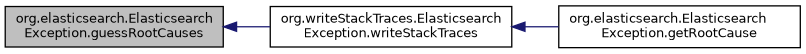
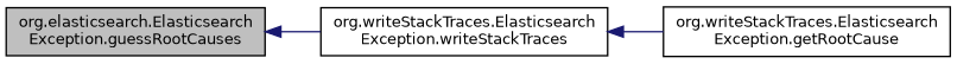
  digraph {
    rankdir=LR
    node [color=black fillcolor=white fontname=Helvetica fontsize=10 shape=record style=filled]
    edge [color=midnightblue dir=back fontname=Helvetica fontsize=10 labelfontname=Helvetica labelfontsize=10 style=solid]
    n1 [fillcolor=grey75 fontcolor=black height=0.2 label="org.elasticsearch.Elasticsearch\lException.guessRootCauses" width=0.4]
    n2 [height=0.2 label="org.writeStackTraces.Elasticsearch\lException.writeStackTraces" width=0.4]
-   n3 [height=0.2 label="org.elasticsearch.Elasticsearch\lException.getRootCause" width=0.4]
+   n3 [height=0.2 label="org.writeStackTraces.Elasticsearch\lException.getRootCause" width=0.4]
    n1 -> n2
    n2 -> n3
  }
